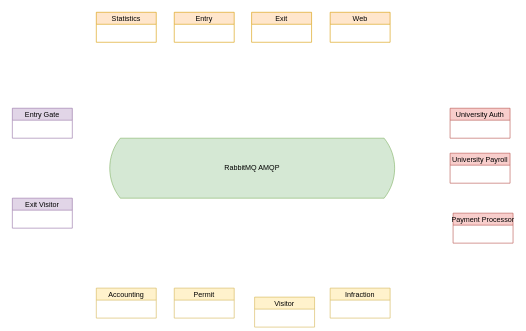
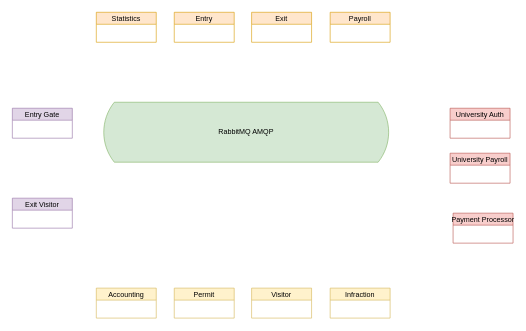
  <mxCell id="0" />
  <mxCell id="1" parent="0" />
  <mxCell id="2" value="Entry" style="swimlane;fontStyle=0;childLayout=stackLayout;horizontal=1;startSize=20;fillColor=#ffe6cc;horizontalStack=0;resizeParent=1;resizeParentMax=0;resizeLast=0;collapsible=0;marginBottom=0;swimlaneFillColor=#ffffff;strokeColor=#d79b00;" vertex="1" parent="1"><mxGeometry x="290" y="20" width="100" height="50" as="geometry" /></mxCell>
  <mxCell id="3" value="Exit" style="swimlane;fontStyle=0;childLayout=stackLayout;horizontal=1;startSize=20;fillColor=#ffe6cc;horizontalStack=0;resizeParent=1;resizeParentMax=0;resizeLast=0;collapsible=0;marginBottom=0;swimlaneFillColor=#ffffff;strokeColor=#d79b00;" vertex="1" parent="1"><mxGeometry x="419" y="20" width="100" height="50" as="geometry" /></mxCell>
  <mxCell id="4" value="Infraction" style="swimlane;fontStyle=0;childLayout=stackLayout;horizontal=1;startSize=20;fillColor=#fff2cc;horizontalStack=0;resizeParent=1;resizeParentMax=0;resizeLast=0;collapsible=0;marginBottom=0;swimlaneFillColor=#ffffff;strokeColor=#d6b656;" vertex="1" parent="1"><mxGeometry x="550" y="480" width="100" height="50" as="geometry" /></mxCell>
  <mxCell id="5" value="Statistics" style="swimlane;fontStyle=0;childLayout=stackLayout;horizontal=1;startSize=20;fillColor=#ffe6cc;horizontalStack=0;resizeParent=1;resizeParentMax=0;resizeLast=0;collapsible=0;marginBottom=0;swimlaneFillColor=#ffffff;strokeColor=#d79b00;" vertex="1" parent="1"><mxGeometry x="160" y="20" width="100" height="50" as="geometry" /></mxCell>
  <mxCell id="6" value="Permit" style="swimlane;fontStyle=0;childLayout=stackLayout;horizontal=1;startSize=20;fillColor=#fff2cc;horizontalStack=0;resizeParent=1;resizeParentMax=0;resizeLast=0;collapsible=0;marginBottom=0;swimlaneFillColor=#ffffff;strokeColor=#d6b656;" vertex="1" parent="1"><mxGeometry x="290" y="480" width="100" height="50" as="geometry" /></mxCell>
- <mxCell id="7" value="Visitor" style="swimlane;fontStyle=0;childLayout=stackLayout;horizontal=1;startSize=20;fillColor=#fff2cc;horizontalStack=0;resizeParent=1;resizeParentMax=0;resizeLast=0;collapsible=0;marginBottom=0;swimlaneFillColor=#ffffff;strokeColor=#d6b656;" vertex="1" parent="1"><mxGeometry x="424" y="495" width="100" height="50" as="geometry" /></mxCell>
+ <mxCell id="7" value="Visitor" style="swimlane;fontStyle=0;childLayout=stackLayout;horizontal=1;startSize=20;fillColor=#fff2cc;horizontalStack=0;resizeParent=1;resizeParentMax=0;resizeLast=0;collapsible=0;marginBottom=0;swimlaneFillColor=#ffffff;strokeColor=#d6b656;" vertex="1" parent="1"><mxGeometry x="419" y="480" width="100" height="50" as="geometry" /></mxCell>
  <mxCell id="8" value="Accounting" style="swimlane;fontStyle=0;childLayout=stackLayout;horizontal=1;startSize=20;fillColor=#fff2cc;horizontalStack=0;resizeParent=1;resizeParentMax=0;resizeLast=0;collapsible=0;marginBottom=0;swimlaneFillColor=#ffffff;strokeColor=#d6b656;" vertex="1" parent="1"><mxGeometry x="160" y="480" width="100" height="50" as="geometry" /></mxCell>
- <mxCell id="9" value="Web" style="swimlane;fontStyle=0;childLayout=stackLayout;horizontal=1;startSize=20;fillColor=#ffe6cc;horizontalStack=0;resizeParent=1;resizeParentMax=0;resizeLast=0;collapsible=0;marginBottom=0;swimlaneFillColor=#ffffff;strokeColor=#d79b00;" vertex="1" parent="1"><mxGeometry x="550" y="20" width="100" height="50" as="geometry" /></mxCell>
+ <mxCell id="9" value="Payroll" style="swimlane;fontStyle=0;childLayout=stackLayout;horizontal=1;startSize=20;fillColor=#ffe6cc;horizontalStack=0;resizeParent=1;resizeParentMax=0;resizeLast=0;collapsible=0;marginBottom=0;swimlaneFillColor=#ffffff;strokeColor=#d79b00;" vertex="1" parent="1"><mxGeometry x="550" y="20" width="100" height="50" as="geometry" /></mxCell>
  <mxCell id="10" value="University Auth" style="swimlane;fontStyle=0;childLayout=stackLayout;horizontal=1;startSize=20;fillColor=#f8cecc;horizontalStack=0;resizeParent=1;resizeParentMax=0;resizeLast=0;collapsible=0;marginBottom=0;swimlaneFillColor=#ffffff;strokeColor=#b85450;" vertex="1" parent="1"><mxGeometry x="750" y="180" width="100" height="50" as="geometry" /></mxCell>
  <mxCell id="11" value="University Payroll" style="swimlane;fontStyle=0;childLayout=stackLayout;horizontal=1;startSize=20;fillColor=#f8cecc;horizontalStack=0;resizeParent=1;resizeParentMax=0;resizeLast=0;collapsible=0;marginBottom=0;swimlaneFillColor=#ffffff;strokeColor=#b85450;" vertex="1" parent="1"><mxGeometry x="750" y="255" width="100" height="50" as="geometry" /></mxCell>
  <mxCell id="12" value="Payment Processor" style="swimlane;fontStyle=0;childLayout=stackLayout;horizontal=1;startSize=20;fillColor=#f8cecc;horizontalStack=0;resizeParent=1;resizeParentMax=0;resizeLast=0;collapsible=0;marginBottom=0;swimlaneFillColor=#ffffff;strokeColor=#b85450;" vertex="1" parent="1"><mxGeometry x="755" y="355" width="100" height="50" as="geometry" /></mxCell>
  <mxCell id="13" value="Entry Gate" style="swimlane;fontStyle=0;childLayout=stackLayout;horizontal=1;startSize=20;fillColor=#e1d5e7;horizontalStack=0;resizeParent=1;resizeParentMax=0;resizeLast=0;collapsible=0;marginBottom=0;swimlaneFillColor=#ffffff;shadow=0;strokeColor=#9673a6;" vertex="1" parent="1"><mxGeometry x="20" y="180" width="100" height="50" as="geometry" /></mxCell>
  <mxCell id="14" value="Exit Visitor" style="swimlane;fontStyle=0;childLayout=stackLayout;horizontal=1;startSize=20;fillColor=#e1d5e7;horizontalStack=0;resizeParent=1;resizeParentMax=0;resizeLast=0;collapsible=0;marginBottom=0;swimlaneFillColor=#ffffff;strokeColor=#9673a6;" vertex="1" parent="1"><mxGeometry x="20" y="330" width="100" height="50" as="geometry" /></mxCell>
- <mxCell id="15" value="RabbitMQ AMQP" style="html=1;dashed=0;whiteSpace=wrap;shape=mxgraph.dfd.loop;fillColor=#d5e8d4;strokeColor=#82b366;" vertex="1" parent="1"><mxGeometry x="180" y="230" width="480" height="100" as="geometry" /></mxCell>
+ <mxCell id="15" value="RabbitMQ AMQP" style="html=1;dashed=0;whiteSpace=wrap;shape=mxgraph.dfd.loop;fillColor=#d5e8d4;strokeColor=#82b366;" vertex="1" parent="1"><mxGeometry x="170" y="170" width="480" height="100" as="geometry" /></mxCell>
